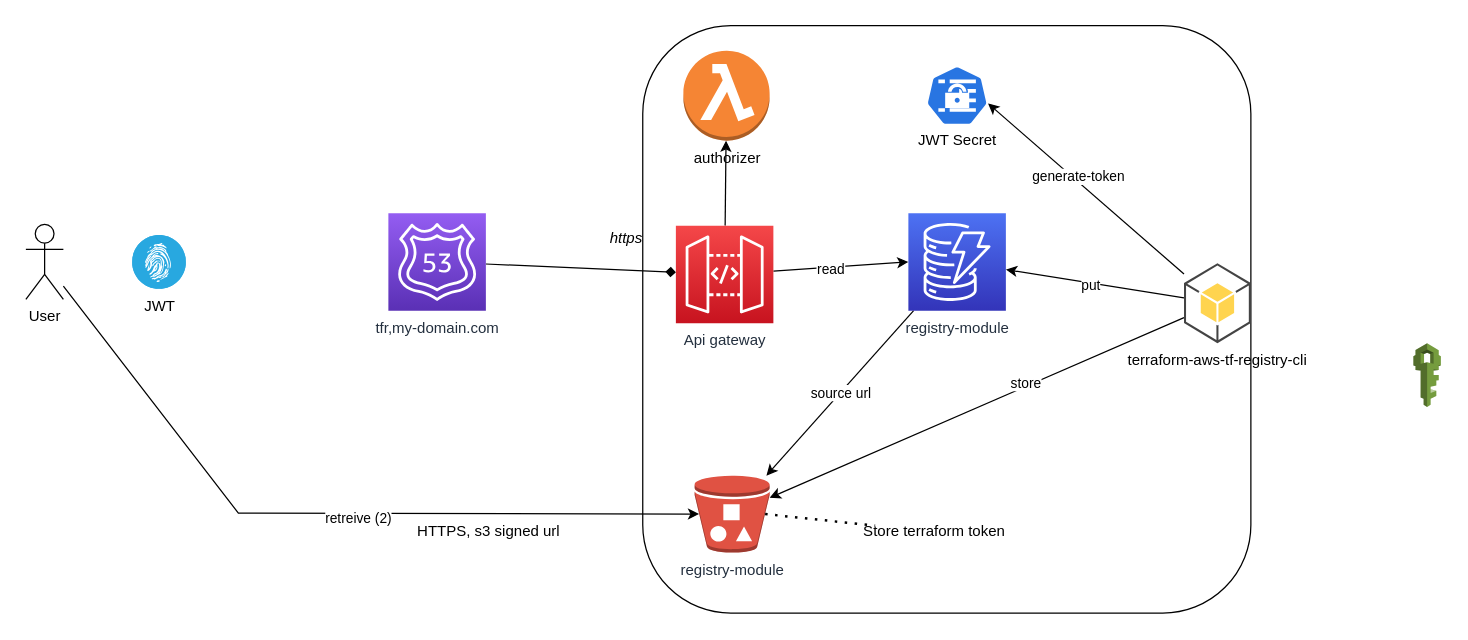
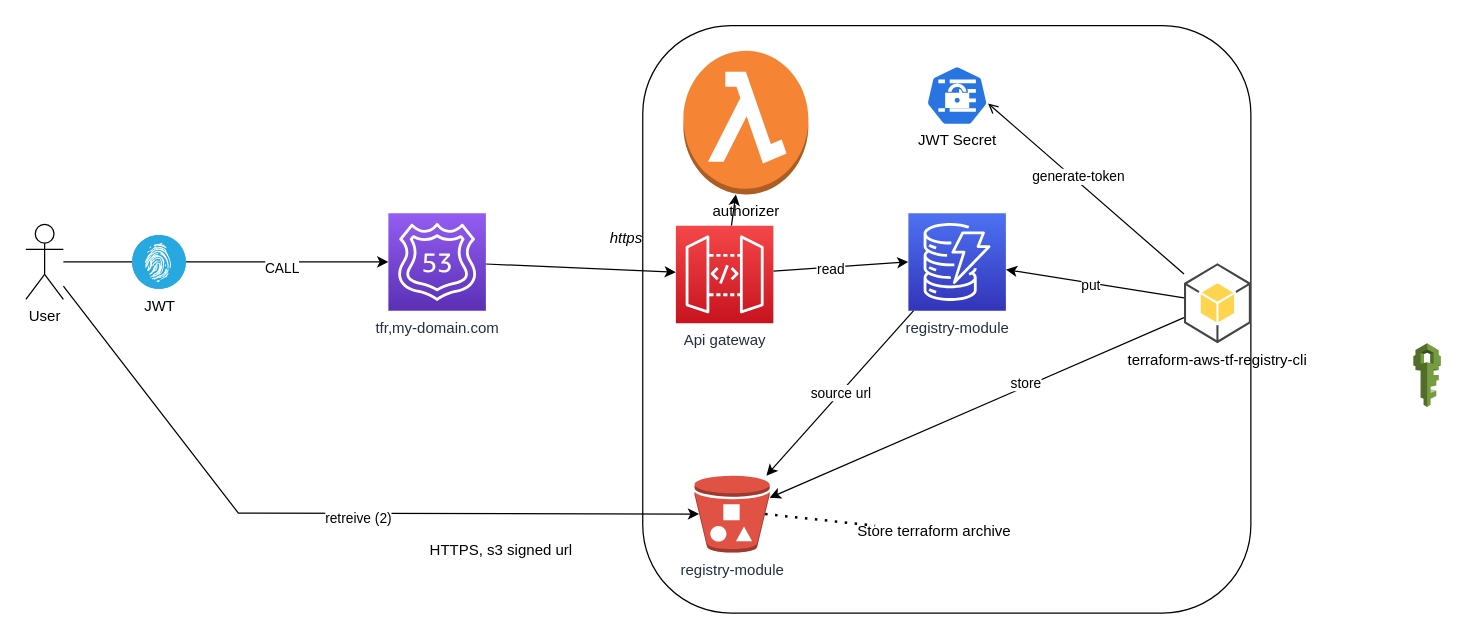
  <mxCell id="0" />
  <mxCell id="1" parent="0" />
  <mxCell id="2" value="" style="rounded=1;whiteSpace=wrap;html=1;" parent="1" vertex="1"><mxGeometry x="513.5" y="20" width="486.5" height="470" as="geometry" /></mxCell>
  <mxCell id="3" style="edgeStyle=none;rounded=0;orthogonalLoop=1;jettySize=auto;html=1;" parent="1" source="6" target="7" edge="1"><mxGeometry relative="1" as="geometry" /></mxCell>
  <mxCell id="4" style="edgeStyle=none;rounded=0;orthogonalLoop=1;jettySize=auto;html=1;entryX=0;entryY=0.5;entryDx=0;entryDy=0;entryPerimeter=0;" parent="1" source="6" target="18" edge="1"><mxGeometry relative="1" as="geometry" /></mxCell>
  <mxCell id="5" value="read" style="edgeLabel;html=1;align=center;verticalAlign=middle;resizable=0;points=[];" parent="4" vertex="1" connectable="0"><mxGeometry x="-0.148" y="-1" relative="1" as="geometry"><mxPoint as="offset" /></mxGeometry></mxCell>
  <mxCell id="6" value="Api gateway" style="points=[[0,0,0],[0.25,0,0],[0.5,0,0],[0.75,0,0],[1,0,0],[0,1,0],[0.25,1,0],[0.5,1,0],[0.75,1,0],[1,1,0],[0,0.25,0],[0,0.5,0],[0,0.75,0],[1,0.25,0],[1,0.5,0],[1,0.75,0]];outlineConnect=0;fontColor=#232F3E;gradientColor=#F54749;gradientDirection=north;fillColor=#C7131F;strokeColor=#ffffff;dashed=0;verticalLabelPosition=bottom;verticalAlign=top;align=center;html=1;fontSize=12;fontStyle=0;aspect=fixed;shape=mxgraph.aws4.resourceIcon;resIcon=mxgraph.aws4.api_gateway;" parent="1" vertex="1"><mxGeometry x="540" y="180" width="78" height="78" as="geometry" /></mxCell>
- <mxCell id="7" value="authorizer" style="outlineConnect=0;dashed=0;verticalLabelPosition=bottom;verticalAlign=top;align=center;html=1;shape=mxgraph.aws3.lambda_function;fillColor=#F58534;gradientColor=none;" parent="1" vertex="1"><mxGeometry x="546" y="40" width="69" height="72" as="geometry" /></mxCell>
- <mxCell id="8" style="rounded=0;orthogonalLoop=1;jettySize=auto;html=1;endArrow=diamond;" parent="1" source="9" target="6" edge="1"><mxGeometry relative="1" as="geometry" /></mxCell>
+ <mxCell id="7" value="authorizer" style="outlineConnect=0;dashed=0;verticalLabelPosition=bottom;verticalAlign=top;align=center;html=1;shape=mxgraph.aws3.lambda_function;fillColor=#F58534;gradientColor=none;" parent="1" vertex="1"><mxGeometry x="546" y="40" width="100" height="115" as="geometry" /></mxCell>
+ <mxCell id="8" style="rounded=0;orthogonalLoop=1;jettySize=auto;html=1;" parent="1" source="9" target="6" edge="1"><mxGeometry relative="1" as="geometry" /></mxCell>
  <mxCell id="9" value="tfr,my-domain.com" style="points=[[0,0,0],[0.25,0,0],[0.5,0,0],[0.75,0,0],[1,0,0],[0,1,0],[0.25,1,0],[0.5,1,0],[0.75,1,0],[1,1,0],[0,0.25,0],[0,0.5,0],[0,0.75,0],[1,0.25,0],[1,0.5,0],[1,0.75,0]];outlineConnect=0;fontColor=#232F3E;gradientColor=#945DF2;gradientDirection=north;fillColor=#5A30B5;strokeColor=#ffffff;dashed=0;verticalLabelPosition=bottom;verticalAlign=top;align=center;html=1;fontSize=12;fontStyle=0;aspect=fixed;shape=mxgraph.aws4.resourceIcon;resIcon=mxgraph.aws4.route_53;" parent="1" vertex="1"><mxGeometry x="310" y="170" width="78" height="78" as="geometry" /></mxCell>
  <mxCell id="10" value="&lt;br&gt;&lt;br&gt;&lt;br&gt;&lt;br&gt;&lt;br&gt;JWT Secret" style="html=1;dashed=0;whitespace=wrap;fillColor=#2875E2;strokeColor=#ffffff;points=[[0.005,0.63,0],[0.1,0.2,0],[0.9,0.2,0],[0.5,0,0],[0.995,0.63,0],[0.72,0.99,0],[0.5,1,0],[0.28,0.99,0]];shape=mxgraph.kubernetes.icon;prIcon=secret" parent="1" vertex="1"><mxGeometry x="740" y="52" width="50" height="48" as="geometry" /></mxCell>
+ <mxCell id="11" style="edgeStyle=none;rounded=0;orthogonalLoop=1;jettySize=auto;html=1;" parent="1" source="15" target="9" edge="1"><mxGeometry relative="1" as="geometry" /></mxCell>
+ <mxCell id="12" value="CALL" style="edgeLabel;html=1;align=center;verticalAlign=middle;resizable=0;points=[];" parent="11" vertex="1" connectable="0"><mxGeometry x="0.338" y="-4" relative="1" as="geometry"><mxPoint as="offset" /></mxGeometry></mxCell>
  <mxCell id="13" style="rounded=0;orthogonalLoop=1;jettySize=auto;html=1;entryX=0.06;entryY=0.5;entryDx=0;entryDy=0;entryPerimeter=0;" parent="1" source="15" target="19" edge="1"><mxGeometry relative="1" as="geometry"><Array as="points"><mxPoint y="410" x="190" /></Array></mxGeometry></mxCell>
  <mxCell id="14" value="retreive (2)" style="edgeLabel;html=1;align=center;verticalAlign=middle;resizable=0;points=[];" parent="13" vertex="1" connectable="0"><mxGeometry x="0.085" y="-3" relative="1" as="geometry"><mxPoint x="1" as="offset" /></mxGeometry></mxCell>
  <mxCell id="15" value="User" style="shape=umlActor;verticalLabelPosition=bottom;verticalAlign=top;html=1;outlineConnect=0;" parent="1" vertex="1"><mxGeometry x="20" y="179" width="30" height="60" as="geometry" /></mxCell>
  <mxCell id="16" value="JWT" style="fillColor=#28A8E0;verticalLabelPosition=bottom;html=1;strokeColor=#ffffff;verticalAlign=top;align=center;points=[[0.145,0.145,0],[0.5,0,0],[0.855,0.145,0],[1,0.5,0],[0.855,0.855,0],[0.5,1,0],[0.145,0.855,0],[0,0.5,0]];pointerEvents=1;shape=mxgraph.cisco_safe.compositeIcon;bgIcon=ellipse;resIcon=mxgraph.cisco_safe.capability.identity_authorization;" parent="1" vertex="1"><mxGeometry x="105" y="187.5" width="43" height="43" as="geometry" /></mxCell>
  <mxCell id="17" value="source url" style="edgeStyle=none;rounded=0;orthogonalLoop=1;jettySize=auto;html=1;" parent="1" source="18" target="19" edge="1"><mxGeometry relative="1" as="geometry" /></mxCell>
  <mxCell id="18" value="registry-module" style="points=[[0,0,0],[0.25,0,0],[0.5,0,0],[0.75,0,0],[1,0,0],[0,1,0],[0.25,1,0],[0.5,1,0],[0.75,1,0],[1,1,0],[0,0.25,0],[0,0.5,0],[0,0.75,0],[1,0.25,0],[1,0.5,0],[1,0.75,0]];outlineConnect=0;fontColor=#232F3E;gradientColor=#4D72F3;gradientDirection=north;fillColor=#3334B9;strokeColor=#ffffff;dashed=0;verticalLabelPosition=bottom;verticalAlign=top;align=center;html=1;fontSize=12;fontStyle=0;aspect=fixed;shape=mxgraph.aws4.resourceIcon;resIcon=mxgraph.aws4.dynamodb;" parent="1" vertex="1"><mxGeometry x="726" y="170" width="78" height="78" as="geometry" /></mxCell>
  <mxCell id="19" value="&lt;span style=&quot;color: rgb(35, 47, 62);&quot;&gt;registry-module&lt;/span&gt;" style="outlineConnect=0;dashed=0;verticalLabelPosition=bottom;verticalAlign=top;align=center;html=1;shape=mxgraph.aws3.bucket_with_objects;fillColor=#E05243;gradientColor=none;" parent="1" vertex="1"><mxGeometry x="555" y="380" width="60" height="61.5" as="geometry" /></mxCell>
- <mxCell id="20" value="Store terraform token" style="text;html=1;strokeColor=none;fillColor=none;align=center;verticalAlign=middle;whiteSpace=wrap;rounded=0;" parent="1" vertex="1"><mxGeometry x="680" y="420" width="134" height="10" as="geometry" /></mxCell>
+ <mxCell id="20" value="Store terraform archive" style="text;html=1;strokeColor=none;fillColor=none;align=center;verticalAlign=middle;whiteSpace=wrap;rounded=0;" parent="1" vertex="1"><mxGeometry x="680" y="420" width="134" height="10" as="geometry" /></mxCell>
  <mxCell id="21" value="" style="endArrow=none;dashed=1;html=1;dashPattern=1 3;strokeWidth=2;exitX=0.94;exitY=0.5;exitDx=0;exitDy=0;exitPerimeter=0;" parent="1" source="19" target="20" edge="1"><mxGeometry width="50" height="50" relative="1" as="geometry"><mxPoint x="720" y="510" as="sourcePoint" /><mxPoint x="770" y="460" as="targetPoint" /></mxGeometry></mxCell>
  <mxCell id="22" style="rounded=0;orthogonalLoop=1;jettySize=auto;html=1;" parent="1" source="28" target="18" edge="1"><mxGeometry relative="1" as="geometry" /></mxCell>
  <mxCell id="23" value="put" style="edgeLabel;html=1;align=center;verticalAlign=middle;resizable=0;points=[];" parent="22" vertex="1" connectable="0"><mxGeometry x="0.074" y="2" relative="1" as="geometry"><mxPoint x="1" as="offset" /></mxGeometry></mxCell>
  <mxCell id="24" style="rounded=0;orthogonalLoop=1;jettySize=auto;html=1;" parent="1" source="28" target="19" edge="1"><mxGeometry relative="1" as="geometry" /></mxCell>
  <mxCell id="25" value="store" style="edgeLabel;html=1;align=center;verticalAlign=middle;resizable=0;points=[];" parent="24" vertex="1" connectable="0"><mxGeometry x="-0.241" y="-3" relative="1" as="geometry"><mxPoint as="offset" /></mxGeometry></mxCell>
- <mxCell id="26" style="rounded=0;orthogonalLoop=1;jettySize=auto;html=1;entryX=0.995;entryY=0.63;entryDx=0;entryDy=0;entryPerimeter=0;" edge="1" parent="1" source="28" target="10"><mxGeometry relative="1" as="geometry" /></mxCell>
+ <mxCell id="26" style="rounded=0;orthogonalLoop=1;jettySize=auto;html=1;entryX=0.995;entryY=0.63;entryDx=0;entryDy=0;entryPerimeter=0;endArrow=open;" edge="1" parent="1" source="28" target="10"><mxGeometry relative="1" as="geometry" /></mxCell>
  <mxCell id="27" value="generate-token" style="edgeLabel;html=1;align=center;verticalAlign=middle;resizable=0;points=[];" vertex="1" connectable="0" parent="26"><mxGeometry x="0.105" y="-3" relative="1" as="geometry"><mxPoint as="offset" /></mxGeometry></mxCell>
  <mxCell id="28" value="terraform-aws-tf-registry-cli" style="outlineConnect=0;dashed=0;verticalLabelPosition=bottom;verticalAlign=top;align=center;html=1;shape=mxgraph.aws3.android;fillColor=#FFD44F;gradientColor=none;" parent="1" vertex="1"><mxGeometry x="946.5" y="210" width="53.5" height="64" as="geometry" /></mxCell>
  <mxCell id="29" value="&lt;i&gt;https&lt;/i&gt;" style="text;html=1;align=center;verticalAlign=middle;resizable=0;points=[];autosize=1;strokeColor=none;fillColor=none;" parent="1" vertex="1"><mxGeometry x="475" y="175" width="50" height="30" as="geometry" /></mxCell>
- <mxCell id="30" value="HTTPS, s3 signed url" style="text;html=1;align=center;verticalAlign=middle;resizable=0;points=[];autosize=1;strokeColor=none;fillColor=none;" parent="1" vertex="1"><mxGeometry x="320" y="410" width="140" height="30" as="geometry" /></mxCell>
+ <mxCell id="30" value="HTTPS, s3 signed url" style="text;html=1;align=center;verticalAlign=middle;resizable=0;points=[];autosize=1;strokeColor=none;fillColor=none;" parent="1" vertex="1"><mxGeometry x="330" y="425" width="140" height="30" as="geometry" /></mxCell>
  <mxCell id="31" value="" style="outlineConnect=0;dashed=0;verticalLabelPosition=bottom;verticalAlign=top;align=center;html=1;shape=mxgraph.aws3.iam;fillColor=#759C3E;gradientColor=none;" parent="1" vertex="1"><mxGeometry x="1130" y="274" width="22" height="51" as="geometry" /></mxCell>
